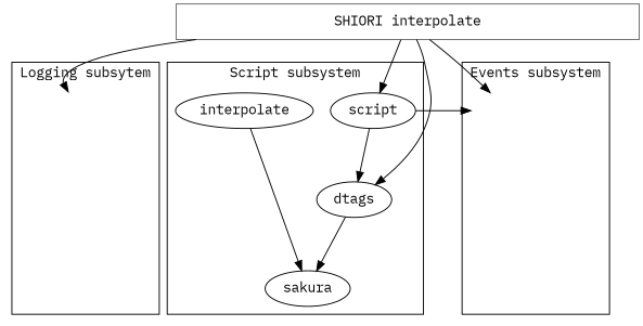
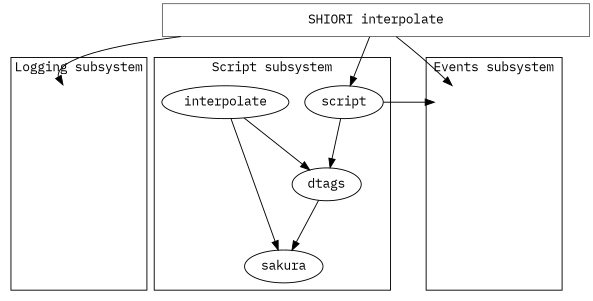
  digraph {
    compound=true
    fontname="IBM Plex Mono"
    ranksep=0.75
    node [color=grey40 fontname="IBM Plex Mono" shape=box style=invis]
    edge [fontname="IBM Plex Mono"]
    _logging
    a
    b
    script [color=black shape=ellipse style=""]
    dtags [color=black shape=ellipse style=""]
    sakura [color=black shape=ellipse style=""]
    interpolate [color=black shape=ellipse style=""]
    _events
    c
    d
    n11 [label="SHIORI interpolate" width=6.5 style=""]
    subgraph cluster_1 {
-     label="Logging subsytem"
+     label="Logging subsystem"
      _logging
      a
      b
    }
    subgraph cluster_2 {
      label="Script subsystem"
      script
      dtags
      sakura
      interpolate
    }
    subgraph cluster_3 {
      label="Events subsystem"
      _events
      c
      d
    }
    _logging -> a [style=invis]
    a -> b [style=invis]
    script -> dtags
    script -> _events [constraint=false]
    dtags -> sakura
-   n11 -> dtags
+   interpolate -> dtags
    interpolate -> sakura
    _events -> c [style=invis]
    c -> d [style=invis]
    n11 -> _logging [headport=nw]
    n11 -> script
    n11 -> _events
  }
